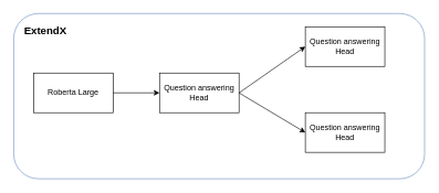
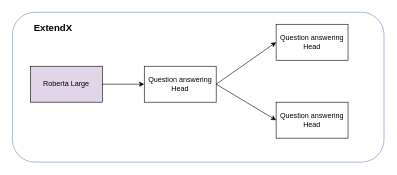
  <mxCell id="0" />
  <mxCell id="1" parent="0" />
  <mxCell id="2" value="" style="rounded=1;whiteSpace=wrap;html=1;fillColor=#FFFFFF;strokeColor=#6c8ebf;" parent="1" vertex="1"><mxGeometry x="20" width="620" height="250" as="geometry" y="20" /></mxCell>
- <mxCell id="3" value="Roberta Large" style="rounded=0;whiteSpace=wrap;html=1;" parent="1" vertex="1"><mxGeometry x="50" y="110" width="120" height="60" as="geometry" /></mxCell>
+ <mxCell id="3" value="Roberta Large" style="rounded=0;whiteSpace=wrap;html=1;fillColor=#e1d5e7;" parent="1" vertex="1"><mxGeometry x="50" y="110" width="120" height="60" as="geometry" /></mxCell>
  <mxCell id="4" value="Question answering Head" style="rounded=0;whiteSpace=wrap;html=1;" parent="1" vertex="1"><mxGeometry x="240" y="110" width="120" height="60" as="geometry" /></mxCell>
  <mxCell id="5" value="Question answering Head" style="rounded=0;whiteSpace=wrap;html=1;" parent="1" vertex="1"><mxGeometry x="460" y="170" width="120" height="60" as="geometry" /></mxCell>
  <mxCell id="6" value="Question answering Head" style="rounded=0;whiteSpace=wrap;html=1;" parent="1" vertex="1"><mxGeometry x="460" y="40" width="120" height="60" as="geometry" /></mxCell>
  <mxCell id="7" value="" style="endArrow=classic;html=1;rounded=0;exitX=1;exitY=0.5;exitDx=0;exitDy=0;entryX=0;entryY=0.5;entryDx=0;entryDy=0;" parent="1" source="4" target="6" edge="1"><mxGeometry width="50" height="50" relative="1" as="geometry"><mxPoint x="410" y="450" as="sourcePoint" /><mxPoint x="460" y="400" as="targetPoint" /></mxGeometry></mxCell>
  <mxCell id="8" value="" style="endArrow=classic;html=1;rounded=0;exitX=1;exitY=0.5;exitDx=0;exitDy=0;entryX=0;entryY=0.5;entryDx=0;entryDy=0;" parent="1" source="4" target="5" edge="1"><mxGeometry width="50" height="50" relative="1" as="geometry"><mxPoint x="370" y="150" as="sourcePoint" /><mxPoint x="470" y="80" as="targetPoint" /></mxGeometry></mxCell>
  <mxCell id="9" value="" style="endArrow=classic;html=1;rounded=0;exitX=1;exitY=0.5;exitDx=0;exitDy=0;entryX=0;entryY=0.5;entryDx=0;entryDy=0;" parent="1" source="3" target="4" edge="1"><mxGeometry width="50" height="50" relative="1" as="geometry"><mxPoint x="370" y="150" as="sourcePoint" /><mxPoint x="470" y="210" as="targetPoint" /></mxGeometry></mxCell>
- <mxCell id="10" value="&lt;font style=&quot;font-size: 16px;&quot;&gt;&lt;b&gt;ExtendX&lt;/b&gt;&lt;/font&gt;" style="text;strokeColor=none;fillColor=none;align=left;verticalAlign=middle;spacingLeft=4;spacingRight=4;overflow=hidden;points=[[0,0.5],[1,0.5]];portConstraint=eastwest;rotatable=0;whiteSpace=wrap;html=1;" parent="1" vertex="1"><mxGeometry x="30" y="30" width="80" height="30" as="geometry" /></mxCell>
+ <mxCell id="10" value="&lt;font style=&quot;font-size: 16px;&quot;&gt;&lt;b&gt;ExtendX&lt;/b&gt;&lt;/font&gt;" style="text;strokeColor=none;fillColor=none;align=left;verticalAlign=middle;spacingLeft=4;spacingRight=4;overflow=hidden;points=[[0,0.5],[1,0.5]];portConstraint=eastwest;rotatable=0;whiteSpace=wrap;html=1;" parent="1" vertex="1"><mxGeometry x="50" y="30" width="80" height="30" as="geometry" /></mxCell>
